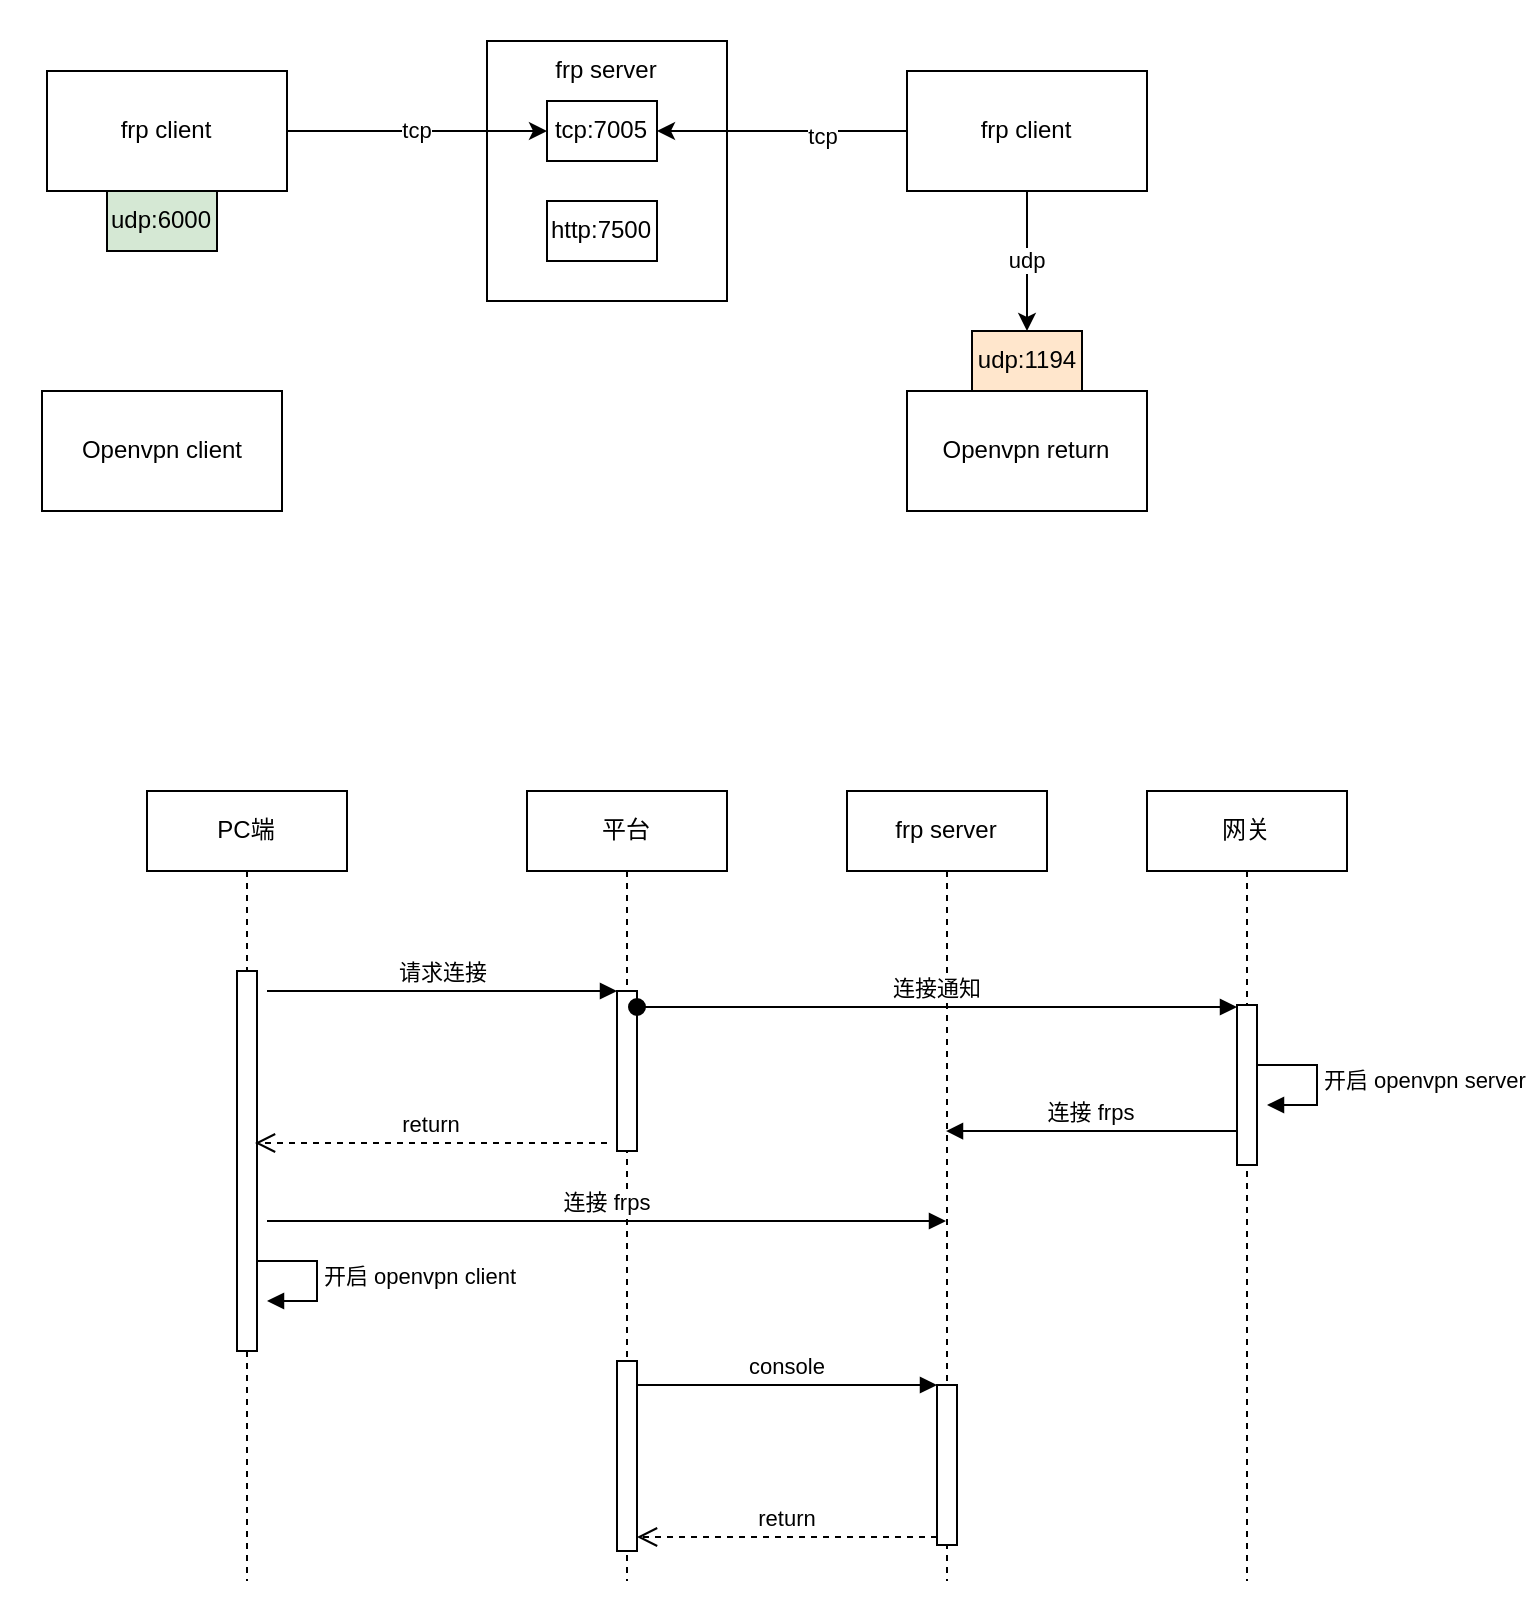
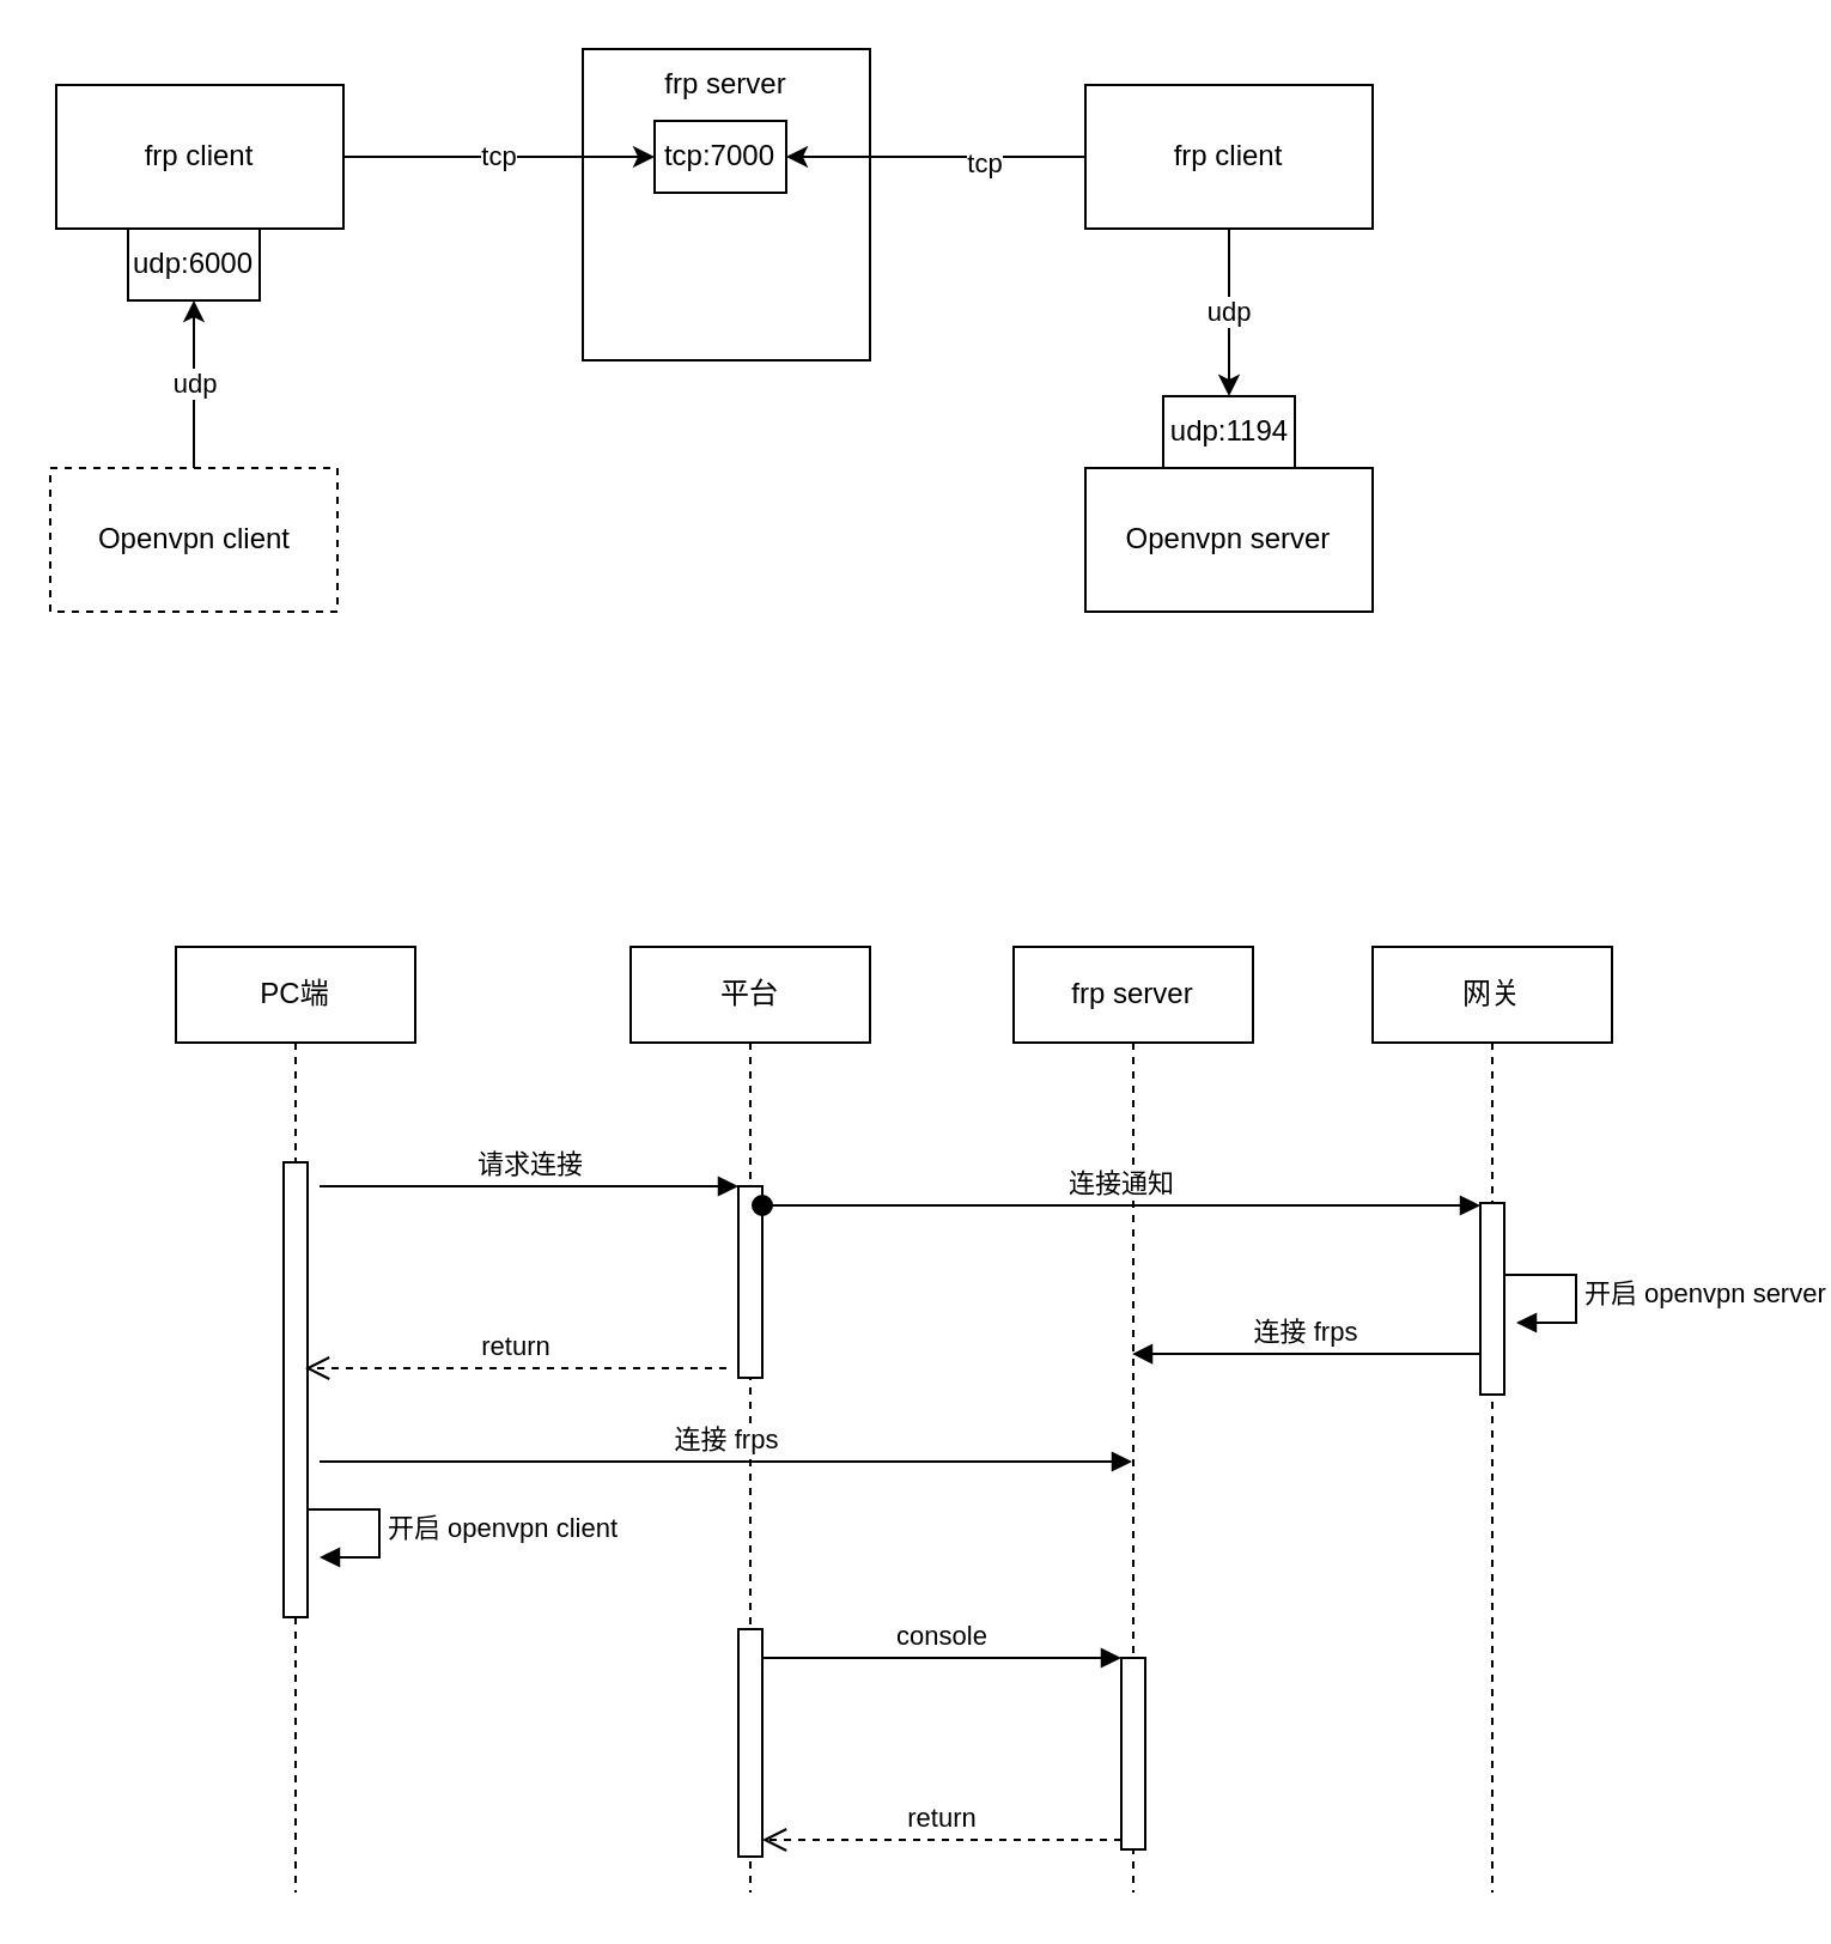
  <mxCell id="0" />
  <mxCell id="1" parent="0" />
  <mxCell id="2" value="" style="rounded=0;whiteSpace=wrap;html=1;" parent="1" vertex="1"><mxGeometry x="243" y="20" width="120" height="130" as="geometry" /></mxCell>
  <mxCell id="3" value="tcp" style="edgeStyle=orthogonalEdgeStyle;rounded=0;orthogonalLoop=1;jettySize=auto;html=1;entryX=0;entryY=0.5;entryDx=0;entryDy=0;" parent="1" source="4" target="15" edge="1"><mxGeometry relative="1" as="geometry" /></mxCell>
  <mxCell id="4" value="frp client" style="rounded=0;whiteSpace=wrap;html=1;" parent="1" vertex="1"><mxGeometry x="23" y="35" width="120" height="60" as="geometry" /></mxCell>
  <mxCell id="5" value="udp" style="edgeStyle=orthogonalEdgeStyle;rounded=0;orthogonalLoop=1;jettySize=auto;html=1;entryX=0.5;entryY=0;entryDx=0;entryDy=0;" parent="1" source="8" target="12" edge="1"><mxGeometry relative="1" as="geometry" /></mxCell>
  <mxCell id="6" style="edgeStyle=orthogonalEdgeStyle;rounded=0;orthogonalLoop=1;jettySize=auto;html=1;entryX=1;entryY=0.5;entryDx=0;entryDy=0;" parent="1" source="8" target="15" edge="1"><mxGeometry relative="1" as="geometry" /></mxCell>
  <mxCell id="7" value="tcp" style="edgeLabel;html=1;align=center;verticalAlign=middle;resizable=0;points=[];" parent="6" vertex="1" connectable="0"><mxGeometry x="-0.312" y="2" relative="1" as="geometry"><mxPoint as="offset" /></mxGeometry></mxCell>
  <mxCell id="8" value="frp client" style="rounded=0;whiteSpace=wrap;html=1;" parent="1" vertex="1"><mxGeometry x="453" y="35" width="120" height="60" as="geometry" /></mxCell>
- <mxCell id="10" value="Openvpn client" style="rounded=0;whiteSpace=wrap;html=1;" parent="1" vertex="1"><mxGeometry x="20.5" y="195" width="120" height="60" as="geometry" /></mxCell>
- <mxCell id="11" value="Openvpn return" style="rounded=0;whiteSpace=wrap;html=1;" parent="1" vertex="1"><mxGeometry x="453" y="195" width="120" height="60" as="geometry" /></mxCell>
- <mxCell id="12" value="udp:1194" style="rounded=0;whiteSpace=wrap;html=1;fillColor=#ffe6cc;" parent="1" vertex="1"><mxGeometry x="485.5" y="165" width="55" height="30" as="geometry" /></mxCell>
- <mxCell id="13" value="udp:6000" style="rounded=0;whiteSpace=wrap;html=1;fillColor=#d5e8d4;" parent="1" vertex="1"><mxGeometry x="53" y="95" width="55" height="30" as="geometry" /></mxCell>
+ <mxCell id="9" value="udp" style="edgeStyle=orthogonalEdgeStyle;rounded=0;orthogonalLoop=1;jettySize=auto;html=1;entryX=0.5;entryY=1;entryDx=0;entryDy=0;" parent="1" source="10" target="13" edge="1"><mxGeometry relative="1" as="geometry" /></mxCell>
+ <mxCell id="10" value="Openvpn client" style="rounded=0;whiteSpace=wrap;html=1;dashed=1;" parent="1" vertex="1"><mxGeometry x="20.5" y="195" width="120" height="60" as="geometry" /></mxCell>
+ <mxCell id="11" value="Openvpn server" style="rounded=0;whiteSpace=wrap;html=1;" parent="1" vertex="1"><mxGeometry x="453" y="195" width="120" height="60" as="geometry" /></mxCell>
+ <mxCell id="12" value="udp:1194" style="rounded=0;whiteSpace=wrap;html=1;" parent="1" vertex="1"><mxGeometry x="485.5" y="165" width="55" height="30" as="geometry" /></mxCell>
+ <mxCell id="13" value="udp:6000" style="rounded=0;whiteSpace=wrap;html=1;" parent="1" vertex="1"><mxGeometry x="53" y="95" width="55" height="30" as="geometry" /></mxCell>
  <mxCell id="14" value="frp server" style="text;html=1;strokeColor=none;fillColor=none;align=center;verticalAlign=middle;whiteSpace=wrap;rounded=0;" parent="1" vertex="1"><mxGeometry x="273" y="20" width="60" height="30" as="geometry" /></mxCell>
- <mxCell id="15" value="tcp:7005" style="rounded=0;whiteSpace=wrap;html=1;" parent="1" vertex="1"><mxGeometry x="273" y="50" width="55" height="30" as="geometry" /></mxCell>
- <mxCell id="16" value="http:7500" style="rounded=0;whiteSpace=wrap;html=1;" parent="1" vertex="1"><mxGeometry x="273" y="100" width="55" height="30" as="geometry" /></mxCell>
+ <mxCell id="15" value="tcp:7000" style="rounded=0;whiteSpace=wrap;html=1;" parent="1" vertex="1"><mxGeometry x="273" y="50" width="55" height="30" as="geometry" /></mxCell>
  <mxCell id="17" value="平台" style="shape=umlLifeline;perimeter=lifelinePerimeter;whiteSpace=wrap;html=1;container=1;collapsible=0;recursiveResize=0;outlineConnect=0;" vertex="1" parent="1"><mxGeometry x="263" y="395" width="100" height="395" as="geometry" /></mxCell>
  <mxCell id="18" value="" style="html=1;points=[];perimeter=orthogonalPerimeter;" vertex="1" parent="17"><mxGeometry x="45" y="100" width="10" height="80" as="geometry" /></mxCell>
  <mxCell id="19" value="" style="html=1;points=[];perimeter=orthogonalPerimeter;" vertex="1" parent="17"><mxGeometry x="45" y="285" width="10" height="95" as="geometry" /></mxCell>
  <mxCell id="20" value="PC端" style="shape=umlLifeline;perimeter=lifelinePerimeter;whiteSpace=wrap;html=1;container=1;collapsible=0;recursiveResize=0;outlineConnect=0;" vertex="1" parent="1"><mxGeometry x="73" y="395" width="100" height="395" as="geometry" /></mxCell>
  <mxCell id="21" value="" style="html=1;points=[];perimeter=orthogonalPerimeter;" vertex="1" parent="20"><mxGeometry x="45" y="90" width="10" height="190" as="geometry" /></mxCell>
  <mxCell id="22" value="连接 frps" style="html=1;verticalAlign=bottom;endArrow=block;rounded=0;" edge="1" parent="20" target="24"><mxGeometry width="80" relative="1" as="geometry"><mxPoint x="60" y="215" as="sourcePoint" /><mxPoint x="140" y="215" as="targetPoint" /></mxGeometry></mxCell>
  <mxCell id="23" value="开启 openvpn client" style="edgeStyle=orthogonalEdgeStyle;html=1;align=left;spacingLeft=2;endArrow=block;rounded=0;entryX=1;entryY=0;" edge="1" parent="20"><mxGeometry relative="1" as="geometry"><mxPoint x="55" y="235" as="sourcePoint" /><Array as="points"><mxPoint x="85" y="235" /></Array><mxPoint x="60" y="255" as="targetPoint" /></mxGeometry></mxCell>
  <mxCell id="24" value="frp server" style="shape=umlLifeline;perimeter=lifelinePerimeter;whiteSpace=wrap;html=1;container=1;collapsible=0;recursiveResize=0;outlineConnect=0;" vertex="1" parent="1"><mxGeometry x="423" y="395" width="100" height="395" as="geometry" /></mxCell>
  <mxCell id="25" value="" style="html=1;points=[];perimeter=orthogonalPerimeter;" vertex="1" parent="24"><mxGeometry x="45" y="297" width="10" height="80" as="geometry" /></mxCell>
  <mxCell id="26" value="网关" style="shape=umlLifeline;perimeter=lifelinePerimeter;whiteSpace=wrap;html=1;container=1;collapsible=0;recursiveResize=0;outlineConnect=0;" vertex="1" parent="1"><mxGeometry x="573" y="395" width="100" height="395" as="geometry" /></mxCell>
  <mxCell id="27" value="" style="html=1;points=[];perimeter=orthogonalPerimeter;" vertex="1" parent="26"><mxGeometry x="45" y="107" width="10" height="80" as="geometry" /></mxCell>
  <mxCell id="28" value="开启 openvpn server" style="edgeStyle=orthogonalEdgeStyle;html=1;align=left;spacingLeft=2;endArrow=block;rounded=0;entryX=1;entryY=0;" edge="1" parent="26"><mxGeometry relative="1" as="geometry"><mxPoint x="55" y="137" as="sourcePoint" /><Array as="points"><mxPoint x="85" y="137" /></Array><mxPoint x="60" y="157" as="targetPoint" /></mxGeometry></mxCell>
  <mxCell id="29" value="请求连接" style="html=1;verticalAlign=bottom;endArrow=block;entryX=0;entryY=0;rounded=0;" edge="1" target="18" parent="1"><mxGeometry relative="1" as="geometry"><mxPoint x="133" y="495" as="sourcePoint" /></mxGeometry></mxCell>
  <mxCell id="30" value="return" style="html=1;verticalAlign=bottom;endArrow=open;dashed=1;endSize=8;rounded=0;" edge="1" parent="1"><mxGeometry relative="1" as="geometry"><mxPoint x="127" y="571" as="targetPoint" /><mxPoint x="303" y="571" as="sourcePoint" /></mxGeometry></mxCell>
  <mxCell id="31" value="连接通知" style="html=1;verticalAlign=bottom;startArrow=oval;endArrow=block;startSize=8;rounded=0;exitX=1;exitY=0.1;exitDx=0;exitDy=0;exitPerimeter=0;" edge="1" target="27" parent="1" source="18"><mxGeometry relative="1" as="geometry"><mxPoint x="558" y="495" as="sourcePoint" /></mxGeometry></mxCell>
  <mxCell id="32" value="连接 frps" style="html=1;verticalAlign=bottom;endArrow=block;rounded=0;exitX=0;exitY=0.788;exitDx=0;exitDy=0;exitPerimeter=0;" edge="1" parent="1" source="27" target="24"><mxGeometry width="80" relative="1" as="geometry"><mxPoint x="523" y="630" as="sourcePoint" /><mxPoint x="603" y="630" as="targetPoint" /></mxGeometry></mxCell>
  <mxCell id="33" value="console" style="html=1;verticalAlign=bottom;endArrow=block;entryX=0;entryY=0;rounded=0;exitX=1;exitY=0.126;exitDx=0;exitDy=0;exitPerimeter=0;" edge="1" target="25" parent="1" source="19"><mxGeometry relative="1" as="geometry"><mxPoint x="398" y="690" as="sourcePoint" /></mxGeometry></mxCell>
  <mxCell id="34" value="return" style="html=1;verticalAlign=bottom;endArrow=open;dashed=1;endSize=8;exitX=0;exitY=0.95;rounded=0;" edge="1" source="25" parent="1" target="19"><mxGeometry relative="1" as="geometry"><mxPoint x="398" y="766" as="targetPoint" /></mxGeometry></mxCell>
